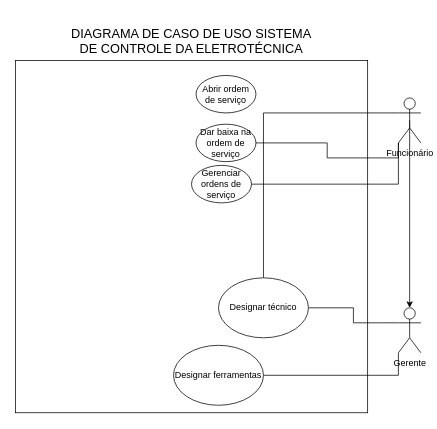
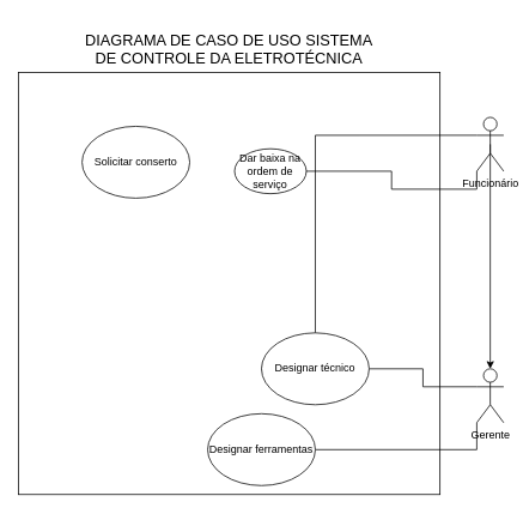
  <mxCell id="0" />
  <mxCell id="1" parent="0" />
  <mxCell id="2" value="" style="whiteSpace=wrap;html=1;aspect=fixed;" vertex="1" parent="1"><mxGeometry x="20" y="80" width="470" height="470" as="geometry" /></mxCell>
+ <mxCell id="3" value="&lt;div&gt;Solicitar conserto&lt;/div&gt;" style="ellipse;whiteSpace=wrap;html=1;" vertex="1" parent="1"><mxGeometry x="91" y="140" width="120" height="80" as="geometry" /></mxCell>
  <mxCell id="4" style="edgeStyle=orthogonalEdgeStyle;rounded=0;orthogonalLoop=1;jettySize=auto;html=1;exitX=0;exitY=0.333;exitDx=0;exitDy=0;exitPerimeter=0;endArrow=none;endFill=0;" edge="1" parent="1" source="7" target="13"><mxGeometry relative="1" as="geometry" /></mxCell>
  <mxCell id="5" style="edgeStyle=orthogonalEdgeStyle;rounded=0;orthogonalLoop=1;jettySize=auto;html=1;exitX=0;exitY=1;exitDx=0;exitDy=0;exitPerimeter=0;endArrow=none;endFill=0;entryX=1;entryY=0.5;entryDx=0;entryDy=0;" edge="1" parent="1" source="7" target="9"><mxGeometry relative="1" as="geometry" /></mxCell>
- <mxCell id="6" style="edgeStyle=orthogonalEdgeStyle;rounded=0;orthogonalLoop=1;jettySize=auto;html=1;exitX=0;exitY=1;exitDx=0;exitDy=0;exitPerimeter=0;entryX=1;entryY=0.5;entryDx=0;entryDy=0;endArrow=none;endFill=0;" edge="1" parent="1" source="7" target="16"><mxGeometry relative="1" as="geometry" /></mxCell>
  <mxCell id="7" value="Funcionário&lt;div&gt;&lt;br&gt;&lt;/div&gt;" style="shape=umlActor;verticalLabelPosition=bottom;verticalAlign=top;html=1;outlineConnect=0;" vertex="1" parent="1"><mxGeometry x="531" y="130" width="30" height="60" as="geometry" /></mxCell>
- <mxCell id="8" value="Abrir ordem de serviço" style="ellipse;whiteSpace=wrap;html=1;" vertex="1" parent="1"><mxGeometry x="261" y="100" width="80" height="50" as="geometry" /></mxCell>
  <mxCell id="9" value="Dar baixa na ordem de serviço" style="ellipse;whiteSpace=wrap;html=1;" vertex="1" parent="1"><mxGeometry x="261" y="165" width="80" height="50" as="geometry" /></mxCell>
  <mxCell id="10" style="edgeStyle=orthogonalEdgeStyle;rounded=0;orthogonalLoop=1;jettySize=auto;html=1;exitX=0;exitY=0.333;exitDx=0;exitDy=0;exitPerimeter=0;entryX=1;entryY=0.5;entryDx=0;entryDy=0;endArrow=none;endFill=0;" edge="1" parent="1" source="12" target="13"><mxGeometry relative="1" as="geometry" /></mxCell>
  <mxCell id="11" style="edgeStyle=orthogonalEdgeStyle;rounded=0;orthogonalLoop=1;jettySize=auto;html=1;exitX=0;exitY=1;exitDx=0;exitDy=0;exitPerimeter=0;entryX=1;entryY=0.5;entryDx=0;entryDy=0;endArrow=none;endFill=0;" edge="1" parent="1" source="12" target="15"><mxGeometry relative="1" as="geometry" /></mxCell>
  <mxCell id="12" value="Gerente" style="shape=umlActor;verticalLabelPosition=bottom;verticalAlign=top;html=1;outlineConnect=0;" vertex="1" parent="1"><mxGeometry x="531" y="410" width="30" height="60" as="geometry" /></mxCell>
  <mxCell id="13" value="Designar técnico" style="ellipse;whiteSpace=wrap;html=1;" vertex="1" parent="1"><mxGeometry x="291" y="370" width="120" height="80" as="geometry" /></mxCell>
  <mxCell id="14" style="edgeStyle=orthogonalEdgeStyle;rounded=0;orthogonalLoop=1;jettySize=auto;html=1;exitX=0.5;exitY=0.5;exitDx=0;exitDy=0;exitPerimeter=0;entryX=0.5;entryY=0;entryDx=0;entryDy=0;entryPerimeter=0;" edge="1" parent="1" source="7" target="12"><mxGeometry relative="1" as="geometry" /></mxCell>
  <mxCell id="15" value="Designar ferramentas" style="ellipse;whiteSpace=wrap;html=1;" vertex="1" parent="1"><mxGeometry x="231" y="460" width="120" height="80" as="geometry" /></mxCell>
- <mxCell id="16" value="Gerenciar ordens de serviço" style="ellipse;whiteSpace=wrap;html=1;" vertex="1" parent="1"><mxGeometry x="255" y="220" width="80" height="50" as="geometry" /></mxCell>
  <mxCell id="17" value="&lt;font style=&quot;font-size: 17px;&quot;&gt;DIAGRAMA DE CASO DE USO SISTEMA DE CONTROLE DA ELETROTÉCNICA&lt;/font&gt;" style="text;html=1;align=center;verticalAlign=middle;whiteSpace=wrap;rounded=0;" vertex="1" parent="1"><mxGeometry x="85" y="20" width="340" height="70" as="geometry" /></mxCell>
